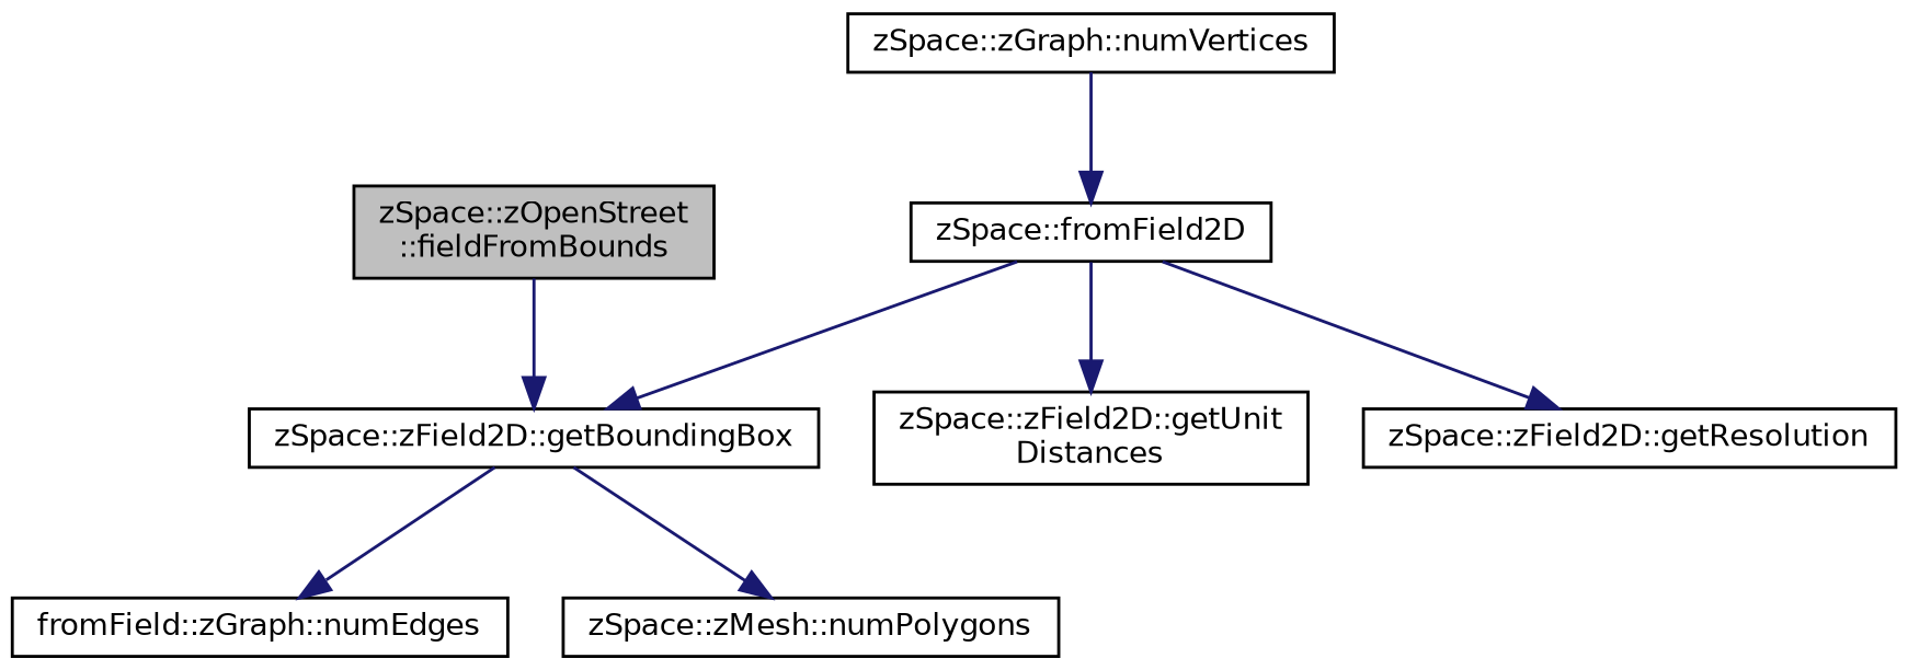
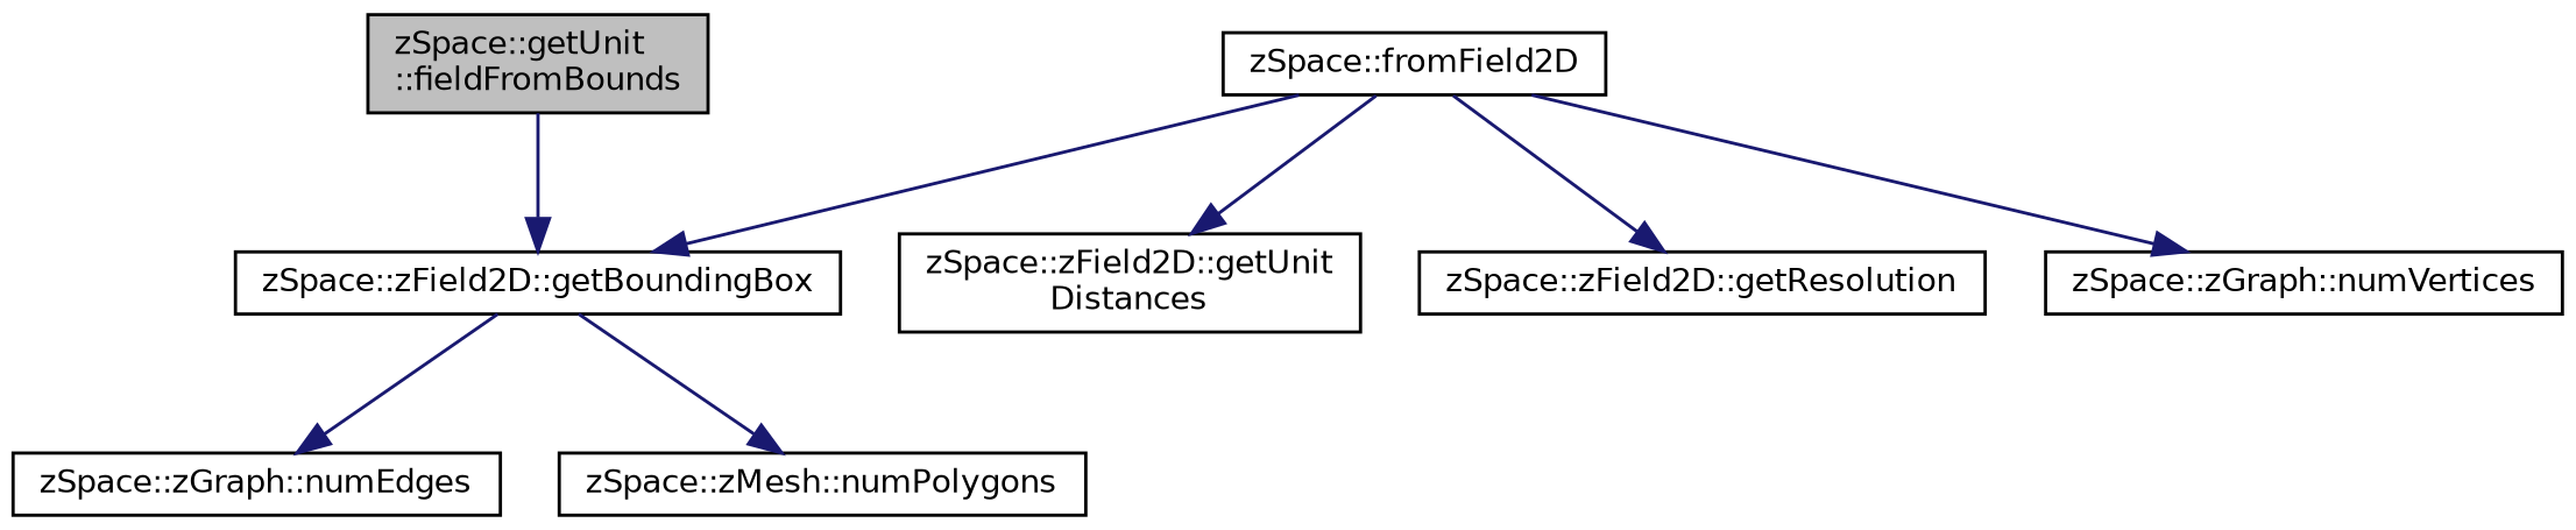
  digraph {
    rankdir=TB
    node [color=black fillcolor=white fontname=Helvetica fontsize=10 shape=record style=filled]
    edge [color=midnightblue fontname=Helvetica fontsize=10 labelfontname=Helvetica labelfontsize=10 style=solid]
-   n1 [fillcolor=grey75 fontcolor=black height=0.2 label="zSpace::zOpenStreet\l::fieldFromBounds" width=0.4]
+   n1 [fillcolor=grey75 fontcolor=black height=0.2 label="zSpace::getUnit\l::fieldFromBounds" width=0.4]
    n2 [height=0.2 label="zSpace::zField2D::getBoundingBox" width=0.4]
    n3 [height=0.2 label="zSpace::fromField2D" width=0.4]
    n4 [height=0.2 label="zSpace::zField2D::getUnit\lDistances" width=0.4]
    n5 [height=0.2 label="zSpace::zField2D::getResolution" width=0.4]
    n6 [height=0.2 label="zSpace::zGraph::numVertices" width=0.4]
-   n7 [height=0.2 label="fromField::zGraph::numEdges" width=0.4]
+   n7 [height=0.2 label="zSpace::zGraph::numEdges" width=0.4]
    n8 [height=0.2 label="zSpace::zMesh::numPolygons" width=0.4]
    n1 -> n2
    n2 -> n7
    n2 -> n8
    n3 -> n2
    n3 -> n4
    n3 -> n5
-   n6 -> n3
+   n3 -> n6
  }
